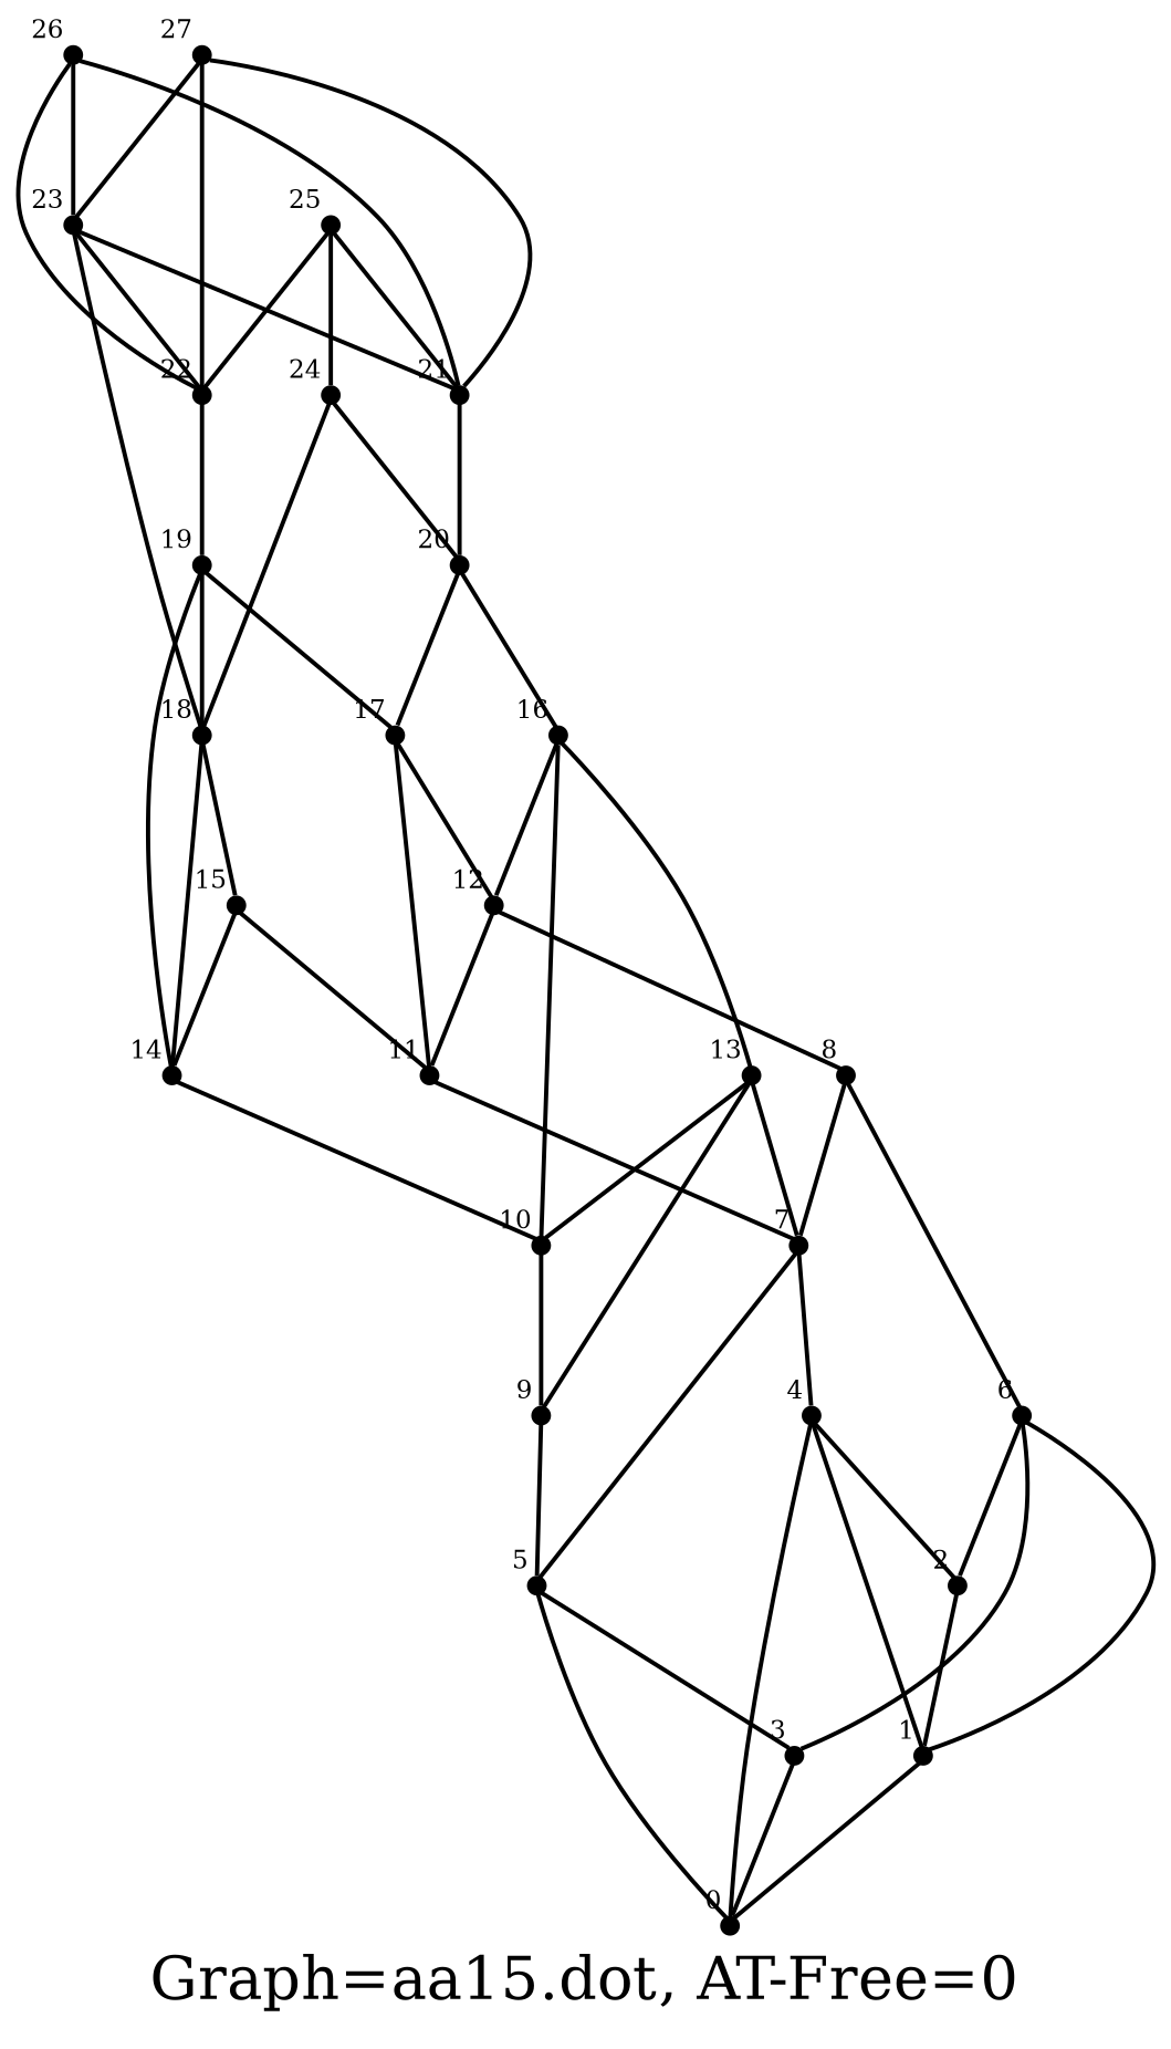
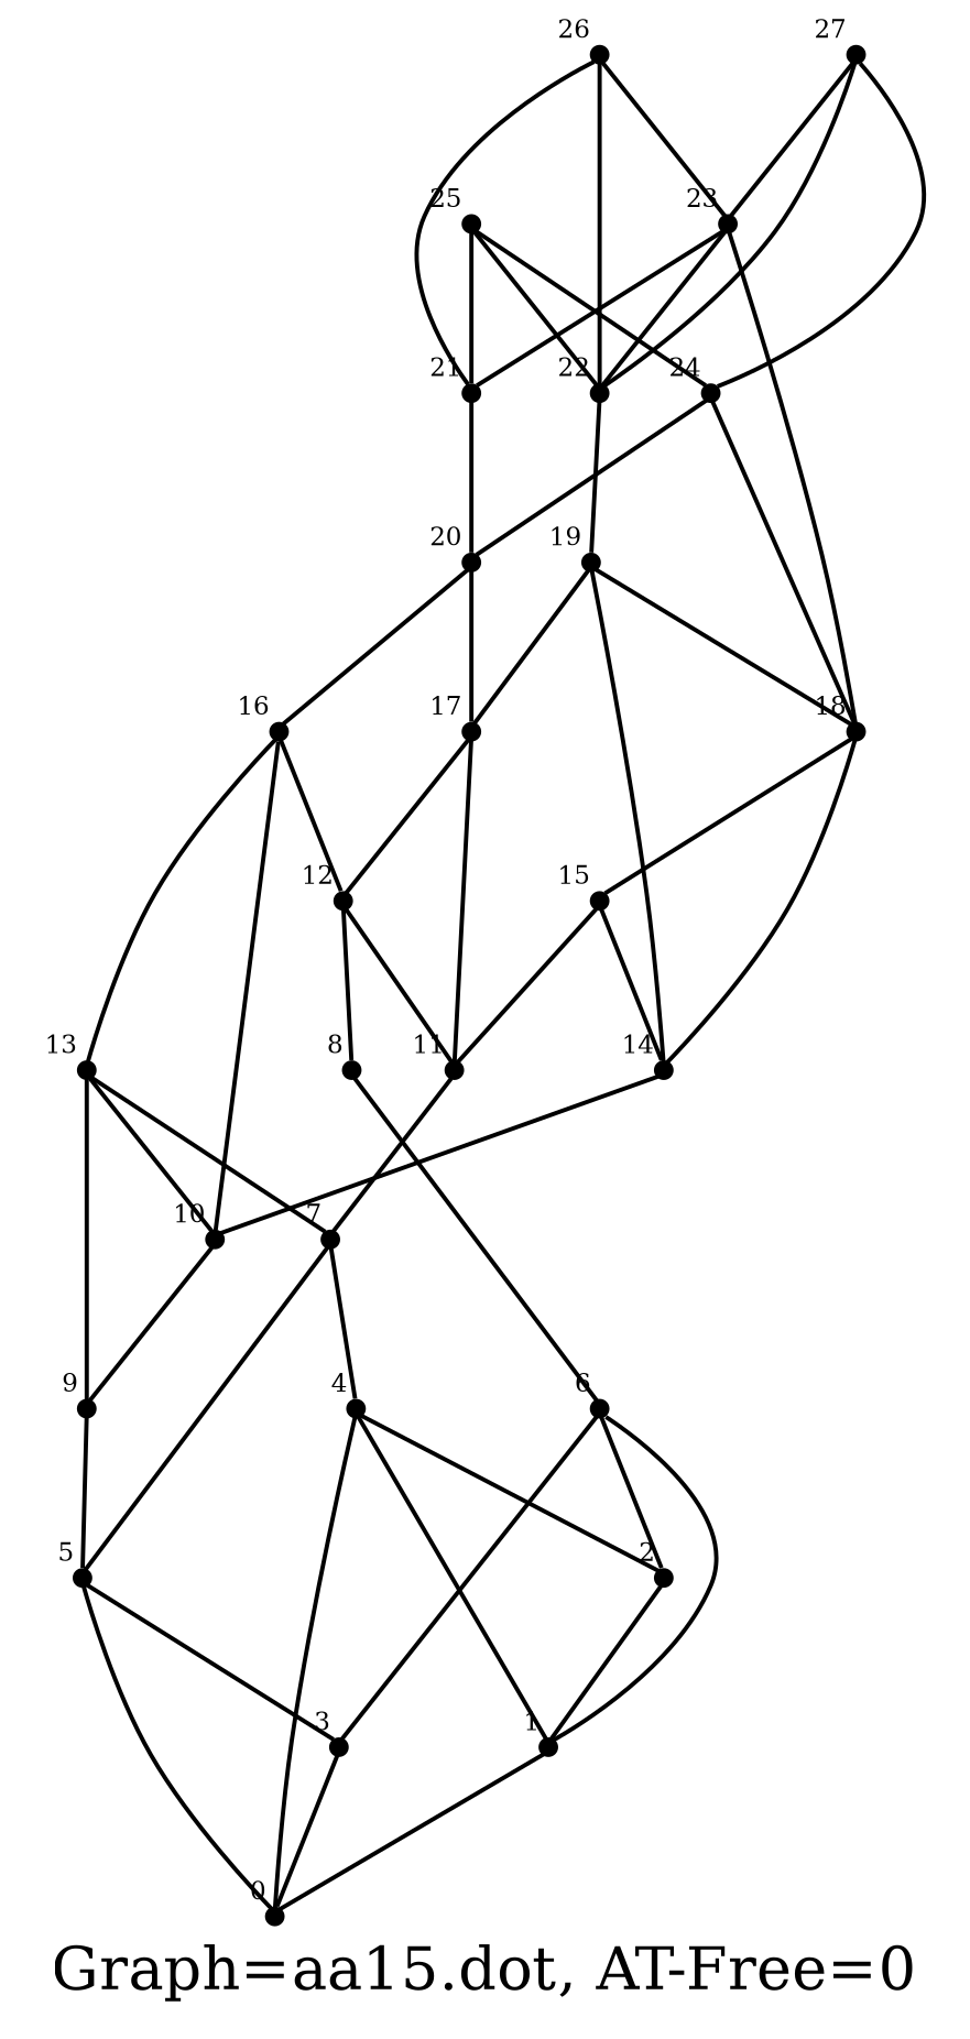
  graph {
    label="Graph=aa15.dot, AT-Free=0"
    labelloc=bottom
    node [fontsize=6 shape=point]
    0 [xlabel=0]
    1 [xlabel=1]
    2 [xlabel=2]
    3 [xlabel=3]
    4 [xlabel=4]
    5 [xlabel=5]
    6 [xlabel=6]
    7 [xlabel=7]
    8 [xlabel=8]
    9 [xlabel=9]
    10 [xlabel=10]
    11 [xlabel=11]
    12 [xlabel=12]
    13 [xlabel=13]
    14 [xlabel=14]
    15 [xlabel=15]
    16 [xlabel=16]
    17 [xlabel=17]
    18 [xlabel=18]
    19 [xlabel=19]
    20 [xlabel=20]
    21 [xlabel=21]
    22 [xlabel=22]
    23 [xlabel=23]
    24 [xlabel=24]
    25 [xlabel=25]
    26 [xlabel=26]
    27 [xlabel=27]
    1 -- 0
    2 -- 1
    3 -- 0
    4 -- 0
    4 -- 1
    4 -- 2
    5 -- 0
    5 -- 3
    6 -- 1
    6 -- 2
    6 -- 3
    7 -- 4
    7 -- 5
    8 -- 6
-   8 -- 7
    9 -- 5
    10 -- 9
    11 -- 7
    12 -- 8
    12 -- 11
    13 -- 7
    13 -- 9
    13 -- 10
    14 -- 10
    15 -- 11
    15 -- 14
    16 -- 10
    16 -- 12
    16 -- 13
    17 -- 11
    17 -- 12
    18 -- 14
    18 -- 15
    19 -- 14
    19 -- 17
    19 -- 18
    20 -- 16
    20 -- 17
    21 -- 20
    22 -- 19
    23 -- 18
    23 -- 21
    23 -- 22
    24 -- 18
    24 -- 20
    25 -- 21
    25 -- 22
    25 -- 24
    26 -- 21
    26 -- 22
    26 -- 23
    27 -- 22
    27 -- 23
-   27 -- 21
+   27 -- 24
  }
